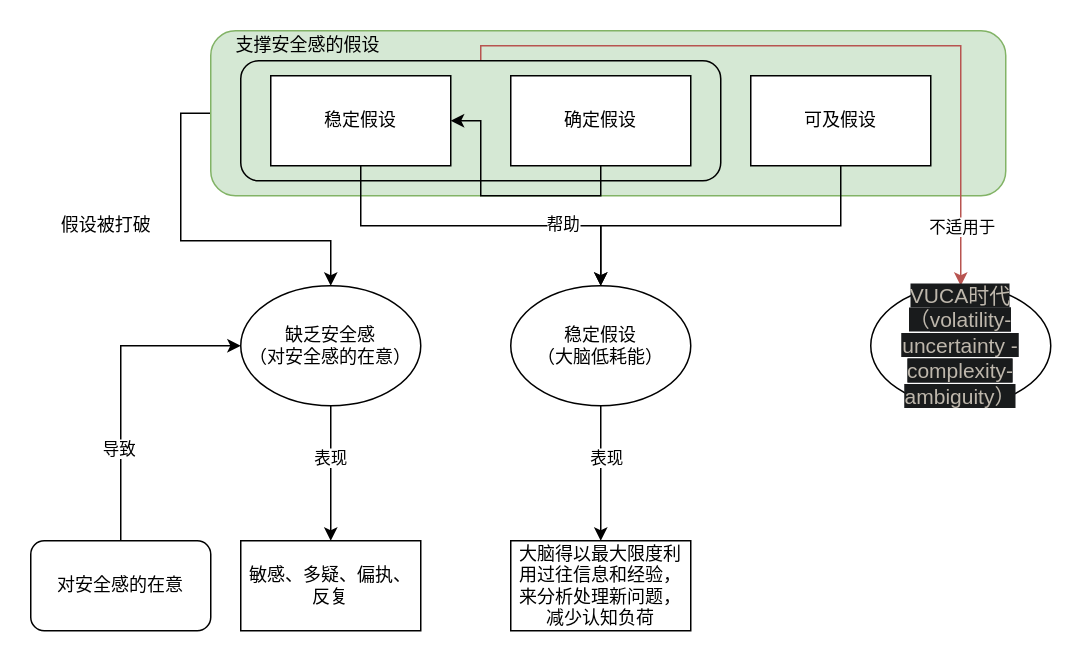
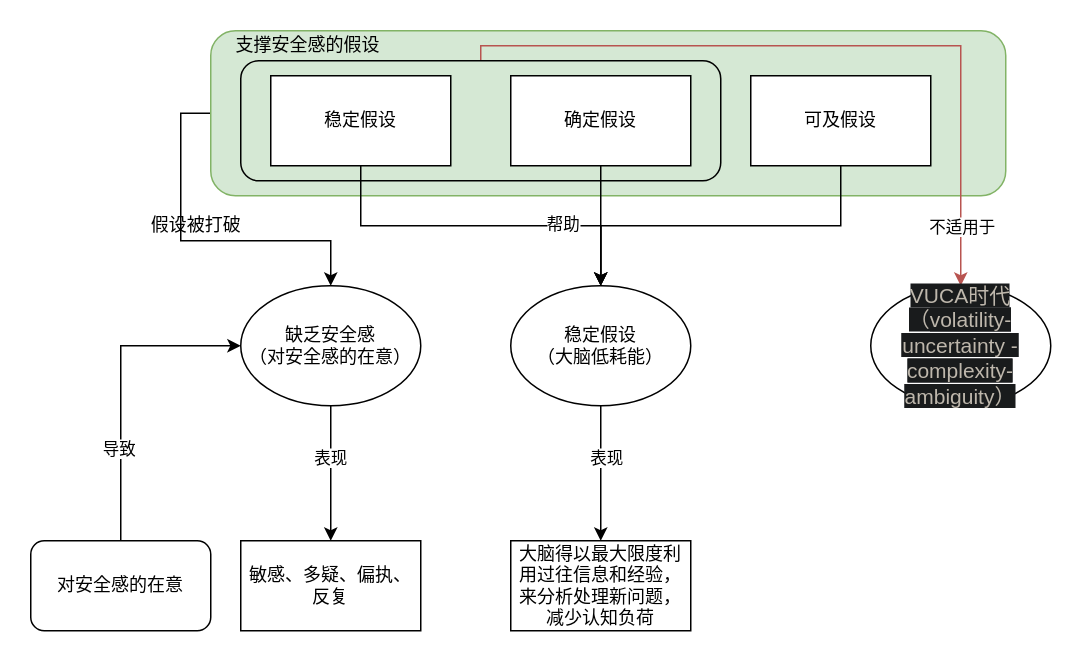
  <mxCell id="0" />
  <mxCell id="1" parent="0" />
  <mxCell id="2" style="edgeStyle=orthogonalEdgeStyle;rounded=0;orthogonalLoop=1;jettySize=auto;html=1;exitX=0;exitY=0.5;exitDx=0;exitDy=0;entryX=0.5;entryY=0;entryDx=0;entryDy=0;" edge="1" parent="1" source="3" target="16"><mxGeometry relative="1" as="geometry"><mxPoint x="190" y="210" as="targetPoint" /></mxGeometry></mxCell>
  <mxCell id="3" value="" style="rounded=1;whiteSpace=wrap;html=1;fillColor=#d5e8d4;strokeColor=#82b366;" vertex="1" parent="1"><mxGeometry x="140" y="20" width="530" height="110" as="geometry" /></mxCell>
  <mxCell id="4" style="edgeStyle=orthogonalEdgeStyle;rounded=0;orthogonalLoop=1;jettySize=auto;html=1;exitX=0.5;exitY=1;exitDx=0;exitDy=0;entryX=0.5;entryY=0;entryDx=0;entryDy=0;" edge="1" parent="1" source="6" target="13"><mxGeometry relative="1" as="geometry" /></mxCell>
  <mxCell id="5" value="帮助" style="edgeLabel;html=1;align=center;verticalAlign=middle;resizable=0;points=[];" vertex="1" connectable="0" parent="4"><mxGeometry x="0.446" y="2" relative="1" as="geometry"><mxPoint as="offset" /></mxGeometry></mxCell>
  <mxCell id="6" value="稳定假设" style="rounded=0;whiteSpace=wrap;html=1;" vertex="1" parent="1"><mxGeometry x="180" y="50" width="120" height="60" as="geometry" /></mxCell>
- <mxCell id="7" style="edgeStyle=orthogonalEdgeStyle;rounded=0;orthogonalLoop=1;jettySize=auto;html=1;exitX=0.5;exitY=1;exitDx=0;exitDy=0;" edge="1" parent="1" source="8" target="6"><mxGeometry relative="1" as="geometry"><mxPoint x="400" y="170" as="targetPoint" /></mxGeometry></mxCell>
+ <mxCell id="7" style="edgeStyle=orthogonalEdgeStyle;rounded=0;orthogonalLoop=1;jettySize=auto;html=1;exitX=0.5;exitY=1;exitDx=0;exitDy=0;entryX=0.5;entryY=0;entryDx=0;entryDy=0;" edge="1" parent="1" source="8" target="13"><mxGeometry relative="1" as="geometry"><mxPoint x="400" y="170" as="targetPoint" /></mxGeometry></mxCell>
  <mxCell id="8" value="确定假设" style="rounded=0;whiteSpace=wrap;html=1;" vertex="1" parent="1"><mxGeometry x="340" y="50" width="120" height="60" as="geometry" /></mxCell>
  <mxCell id="9" style="edgeStyle=orthogonalEdgeStyle;rounded=0;orthogonalLoop=1;jettySize=auto;html=1;exitX=0.5;exitY=1;exitDx=0;exitDy=0;entryX=0.5;entryY=0;entryDx=0;entryDy=0;" edge="1" parent="1" source="10" target="13"><mxGeometry relative="1" as="geometry"><mxPoint x="400" y="170" as="targetPoint" /><Array as="points"><mxPoint x="560" y="150" /><mxPoint x="400" y="150" /></Array></mxGeometry></mxCell>
  <mxCell id="10" value="可及假设" style="rounded=0;whiteSpace=wrap;html=1;" vertex="1" parent="1"><mxGeometry x="500" y="50" width="120" height="60" as="geometry" /></mxCell>
  <mxCell id="11" value="" style="edgeStyle=orthogonalEdgeStyle;rounded=0;orthogonalLoop=1;jettySize=auto;html=1;" edge="1" parent="1" source="13" target="20"><mxGeometry relative="1" as="geometry" /></mxCell>
  <mxCell id="12" value="表现" style="edgeLabel;html=1;align=center;verticalAlign=middle;resizable=0;points=[];" vertex="1" connectable="0" parent="11"><mxGeometry x="-0.244" y="3" relative="1" as="geometry"><mxPoint as="offset" /></mxGeometry></mxCell>
  <mxCell id="13" value="稳定假设&lt;br&gt;（大脑低耗能）" style="ellipse;whiteSpace=wrap;html=1;" vertex="1" parent="1"><mxGeometry x="340" y="190" width="120" height="80" as="geometry" /></mxCell>
  <mxCell id="14" value="" style="edgeStyle=orthogonalEdgeStyle;rounded=0;orthogonalLoop=1;jettySize=auto;html=1;" edge="1" parent="1" source="16" target="19"><mxGeometry relative="1" as="geometry" /></mxCell>
  <mxCell id="15" value="表现" style="edgeLabel;html=1;align=center;verticalAlign=middle;resizable=0;points=[];" vertex="1" connectable="0" parent="14"><mxGeometry x="-0.244" y="-1" relative="1" as="geometry"><mxPoint as="offset" /></mxGeometry></mxCell>
  <mxCell id="16" value="缺乏安全感&lt;br&gt;（对安全感的在意）" style="ellipse;whiteSpace=wrap;html=1;" vertex="1" parent="1"><mxGeometry x="160" y="190" width="120" height="80" as="geometry" /></mxCell>
- <mxCell id="17" value="假设被打破" style="text;html=1;align=center;verticalAlign=middle;resizable=0;points=[];autosize=1;" vertex="1" parent="1"><mxGeometry x="30" y="140" width="80" height="20" as="geometry" /></mxCell>
+ <mxCell id="17" value="假设被打破" style="text;html=1;align=center;verticalAlign=middle;resizable=0;points=[];autosize=1;" vertex="1" parent="1"><mxGeometry x="90" y="140" width="80" height="20" as="geometry" /></mxCell>
  <mxCell id="18" value="支撑安全感的假设" style="text;html=1;strokeColor=none;fillColor=none;align=center;verticalAlign=middle;whiteSpace=wrap;rounded=0;" vertex="1" parent="1"><mxGeometry x="140" y="20" width="130" height="20" as="geometry" /></mxCell>
  <mxCell id="19" value="敏感、多疑、偏执、反复" style="whiteSpace=wrap;html=1;" vertex="1" parent="1"><mxGeometry x="160" y="360" width="120" height="60" as="geometry" /></mxCell>
  <mxCell id="20" value="大脑得以最大限度利用过往信息和经验，来分析处理新问题，减少认知负荷" style="whiteSpace=wrap;html=1;" vertex="1" parent="1"><mxGeometry x="340" y="360" width="120" height="60" as="geometry" /></mxCell>
  <mxCell id="21" style="edgeStyle=orthogonalEdgeStyle;rounded=0;orthogonalLoop=1;jettySize=auto;html=1;exitX=0.5;exitY=0;exitDx=0;exitDy=0;entryX=0.5;entryY=0;entryDx=0;entryDy=0;fillColor=#f8cecc;strokeColor=#b85450;" edge="1" parent="1" source="23" target="24"><mxGeometry relative="1" as="geometry"><mxPoint x="640" y="250" as="targetPoint" /><Array as="points"><mxPoint x="320" y="30" /><mxPoint x="640" y="30" /></Array></mxGeometry></mxCell>
  <mxCell id="22" value="不适用于" style="edgeLabel;html=1;align=center;verticalAlign=middle;resizable=0;points=[];" vertex="1" connectable="0" parent="21"><mxGeometry x="0.596" y="5" relative="1" as="geometry"><mxPoint x="-5" y="59" as="offset" /></mxGeometry></mxCell>
  <mxCell id="23" value="" style="rounded=1;whiteSpace=wrap;html=1;fillColor=none;" vertex="1" parent="1"><mxGeometry x="160" y="40" width="320" height="80" as="geometry" /></mxCell>
  <mxCell id="24" value="&lt;span style=&quot;color: rgb(190 , 183 , 172) ; font-family: &amp;#34;arial&amp;#34; , sans-serif ; font-size: 14px ; text-align: left ; background-color: rgb(25 , 27 , 28)&quot;&gt;VUCA时代&lt;br&gt;（&lt;span style=&quot;background-color: rgb(25 , 27 , 28) ; color: rgb(190 , 183 , 172)&quot;&gt;volatility-uncertainty -complexity-&lt;/span&gt;&lt;span style=&quot;background-color: rgb(25 , 27 , 28) ; color: rgb(190 , 183 , 172)&quot;&gt;ambiguity&lt;/span&gt;）&lt;br&gt;&lt;/span&gt;" style="ellipse;whiteSpace=wrap;html=1;" vertex="1" parent="1"><mxGeometry x="580" y="190" width="120" height="80" as="geometry" /></mxCell>
  <mxCell id="25" style="edgeStyle=orthogonalEdgeStyle;rounded=0;orthogonalLoop=1;jettySize=auto;html=1;exitX=0.5;exitY=0;exitDx=0;exitDy=0;entryX=0;entryY=0.5;entryDx=0;entryDy=0;" edge="1" parent="1" source="27" target="16"><mxGeometry relative="1" as="geometry" /></mxCell>
  <mxCell id="26" value="导致" style="edgeLabel;html=1;align=center;verticalAlign=middle;resizable=0;points=[];" vertex="1" connectable="0" parent="25"><mxGeometry x="-0.407" y="2" relative="1" as="geometry"><mxPoint as="offset" /></mxGeometry></mxCell>
  <mxCell id="27" value="对安全感的在意" style="rounded=1;whiteSpace=wrap;html=1;fillColor=#ffffff;" vertex="1" parent="1"><mxGeometry y="360" width="120" height="60" as="geometry" x="20" /></mxCell>
